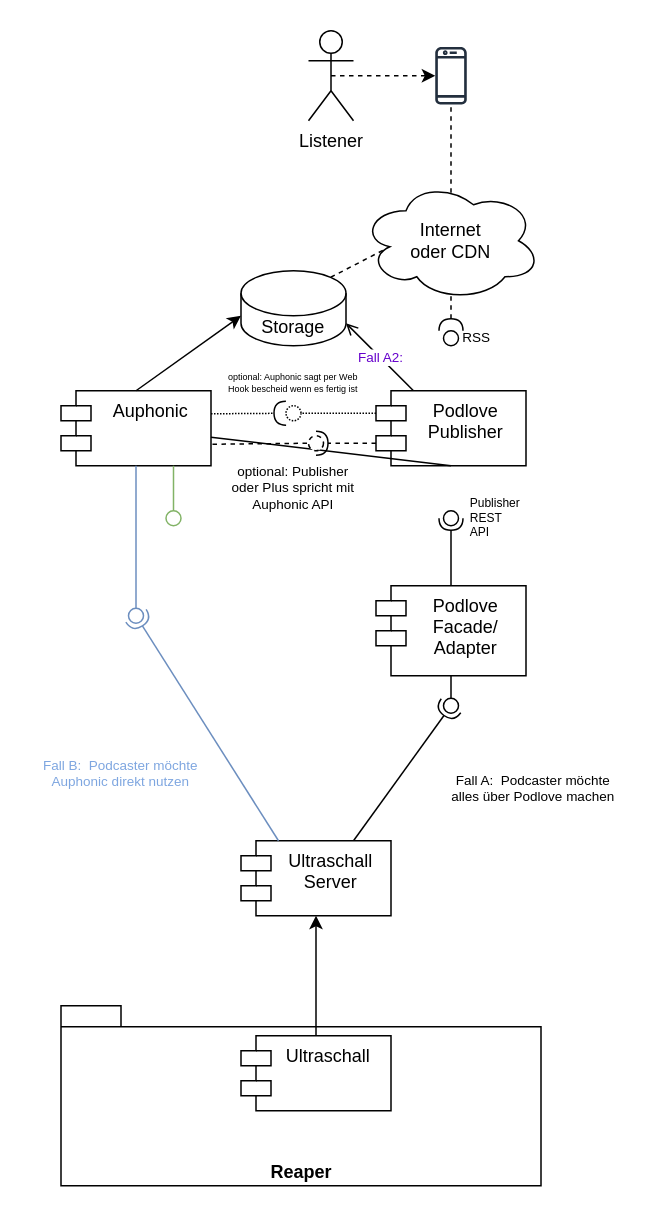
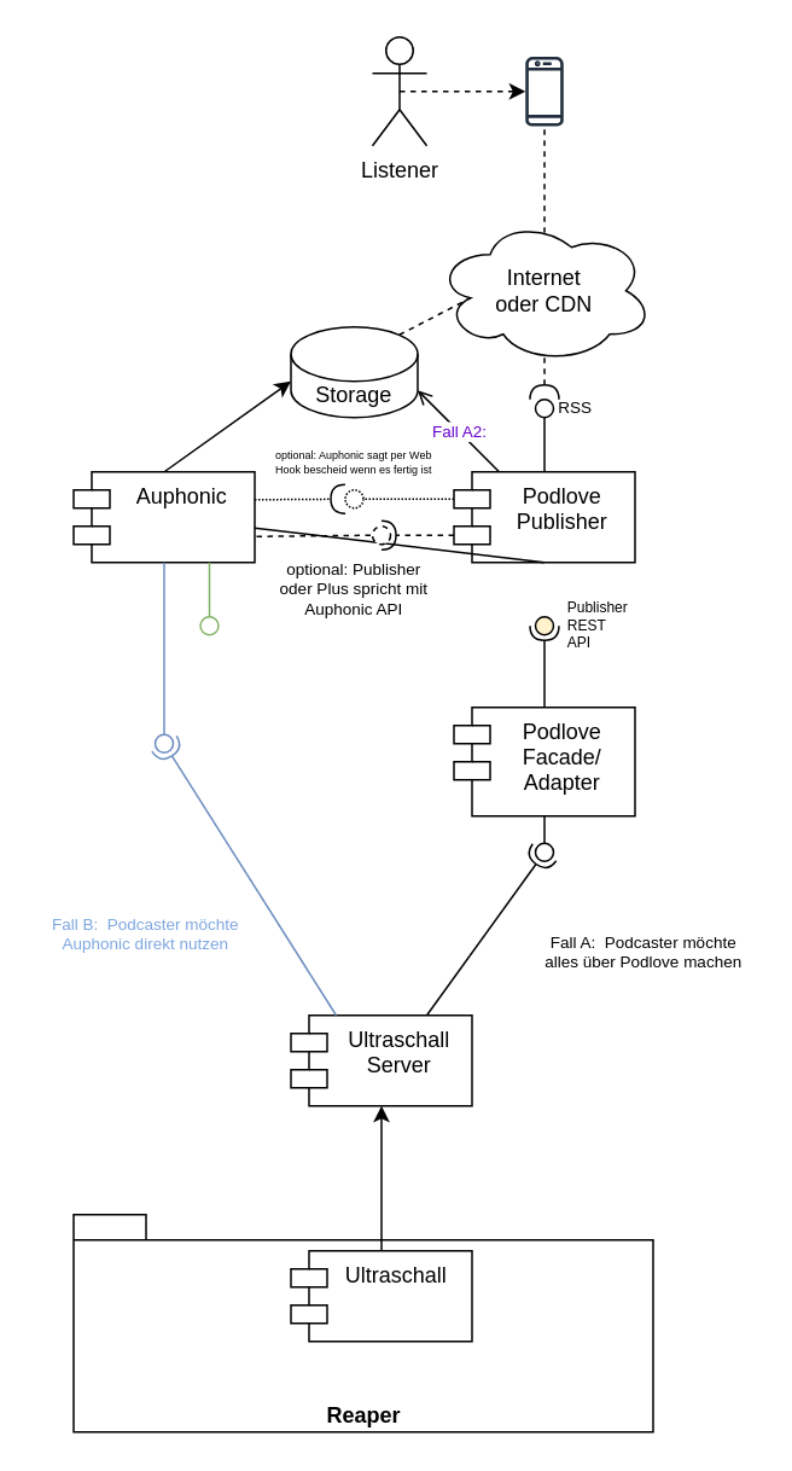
  <mxCell id="0" />
  <mxCell id="1" parent="0" />
  <mxCell id="2" value="Reaper" style="shape=folder;fontStyle=1;spacingTop=10;tabWidth=40;tabHeight=14;tabPosition=left;html=1;verticalAlign=bottom;" parent="1" vertex="1"><mxGeometry x="40" y="670" width="320" height="120" as="geometry" /></mxCell>
  <mxCell id="3" value="" style="rounded=0;orthogonalLoop=1;jettySize=auto;html=1;endArrow=none;endFill=0;exitX=0.5;exitY=1;exitDx=0;exitDy=0;entryX=0.5;entryY=0.4;entryDx=0;entryDy=0;entryPerimeter=0;" parent="1" source="6" target="5" edge="1"><mxGeometry relative="1" as="geometry"><mxPoint x="125" y="550" as="sourcePoint" /></mxGeometry></mxCell>
  <mxCell id="4" value="&lt;br&gt;&lt;br&gt;&lt;br&gt;&lt;br&gt;&lt;br&gt;&lt;br&gt;&lt;br&gt;&lt;br&gt;&lt;br&gt;" style="rounded=0;orthogonalLoop=1;jettySize=auto;html=1;endArrow=halfCircle;endFill=0;endSize=6;strokeWidth=1;entryX=0.5;entryY=0.5;entryDx=0;entryDy=0;entryPerimeter=0;exitX=0.75;exitY=0;exitDx=0;exitDy=0;" parent="1" source="14" target="5" edge="1"><mxGeometry relative="1" as="geometry"><mxPoint x="125" y="690" as="sourcePoint" /><mxPoint x="100" y="380" as="targetPoint" /></mxGeometry></mxCell>
  <mxCell id="5" value="" style="ellipse;whiteSpace=wrap;html=1;fontFamily=Helvetica;fontSize=12;fontColor=#000000;align=center;strokeColor=#000000;fillColor=#ffffff;points=[];aspect=fixed;resizable=0;" parent="1" vertex="1"><mxGeometry x="295" y="465" width="10" height="10" as="geometry" /></mxCell>
  <mxCell id="6" value="Podlove &#10;Facade/&#10;Adapter" style="shape=module;align=left;spacingLeft=20;align=center;verticalAlign=top;" parent="1" vertex="1"><mxGeometry x="250" y="390" width="100" height="60" as="geometry" /></mxCell>
  <mxCell id="7" value="Auphonic" style="shape=module;align=left;spacingLeft=20;align=center;verticalAlign=top;" parent="1" vertex="1"><mxGeometry x="40" y="260" width="100" height="50" as="geometry" /></mxCell>
  <mxCell id="8" style="edgeStyle=none;orthogonalLoop=1;jettySize=auto;html=1;exitX=0.25;exitY=0;exitDx=0;exitDy=0;entryX=1;entryY=1;entryDx=0;entryDy=-15;entryPerimeter=0;dashed=0;fontSize=9;fontColor=#7EA6E0;startArrow=none;startFill=0;endArrow=open;endFill=0;strokeColor=#000000;" edge="1" parent="1" source="10" target="24"><mxGeometry relative="1" as="geometry" /></mxCell>
  <mxCell id="9" value="Fall A2:" style="edgeLabel;html=1;align=center;verticalAlign=middle;resizable=0;points=[];fontSize=9;fontColor=#6600CC;" vertex="1" connectable="0" parent="8"><mxGeometry x="0.019" relative="1" as="geometry"><mxPoint as="offset" /></mxGeometry></mxCell>
  <mxCell id="10" value="Podlove &#10;Publisher&#10;" style="shape=module;align=left;spacingLeft=20;align=center;verticalAlign=top;" parent="1" vertex="1"><mxGeometry x="250" y="260" width="100" height="50" as="geometry" /></mxCell>
  <mxCell id="11" value="" style="rounded=0;orthogonalLoop=1;jettySize=auto;html=1;endArrow=none;endFill=0;exitX=0.5;exitY=1;exitDx=0;exitDy=0;" parent="1" source="10" target="7" edge="1"><mxGeometry relative="1" as="geometry"><mxPoint x="290" y="345" as="sourcePoint" /></mxGeometry></mxCell>
  <mxCell id="12" value="" style="rounded=0;orthogonalLoop=1;jettySize=auto;html=1;endArrow=halfCircle;endFill=0;endSize=6;strokeWidth=1;exitX=0.5;exitY=0;exitDx=0;exitDy=0;entryX=0.5;entryY=0.5;entryDx=0;entryDy=0;entryPerimeter=0;" parent="1" source="6" target="13" edge="1"><mxGeometry relative="1" as="geometry"><mxPoint x="330" y="345" as="sourcePoint" /><mxPoint x="300" y="350" as="targetPoint" /></mxGeometry></mxCell>
- <mxCell id="13" value="Publisher REST API" style="ellipse;whiteSpace=wrap;html=1;fontFamily=Helvetica;fontSize=8;fontColor=#000000;align=left;strokeColor=#000000;fillColor=#ffffff;points=[];aspect=fixed;resizable=0;spacingLeft=16;" parent="1" vertex="1"><mxGeometry x="295" y="340" width="10" height="10" as="geometry" /></mxCell>
+ <mxCell id="13" value="Publisher REST API" style="ellipse;whiteSpace=wrap;html=1;fontFamily=Helvetica;fontSize=8;fontColor=#000000;align=left;strokeColor=#000000;fillColor=#fff2cc;points=[];aspect=fixed;resizable=0;spacingLeft=16;" parent="1" vertex="1"><mxGeometry x="295" y="340" width="10" height="10" as="geometry" /></mxCell>
  <mxCell id="14" value="Ultraschall &#10;Server" style="shape=module;align=left;spacingLeft=20;align=center;verticalAlign=top;" parent="1" vertex="1"><mxGeometry x="160" y="560" width="100" height="50" as="geometry" /></mxCell>
  <mxCell id="15" value="" style="rounded=0;orthogonalLoop=1;jettySize=auto;html=1;endArrow=none;endFill=0;exitX=0.5;exitY=1;exitDx=0;exitDy=0;fillColor=#dae8fc;strokeColor=#6c8ebf;" parent="1" source="7" target="17" edge="1"><mxGeometry relative="1" as="geometry"><mxPoint x="80" y="410" as="sourcePoint" /></mxGeometry></mxCell>
  <mxCell id="16" value="" style="rounded=0;orthogonalLoop=1;jettySize=auto;html=1;endArrow=halfCircle;endFill=0;endSize=6;strokeWidth=1;exitX=0.25;exitY=0;exitDx=0;exitDy=0;entryX=0.5;entryY=0.5;entryDx=0;entryDy=0;entryPerimeter=0;fillColor=#dae8fc;strokeColor=#6c8ebf;" parent="1" source="14" target="17" edge="1"><mxGeometry relative="1" as="geometry"><mxPoint x="100" y="470" as="sourcePoint" /><mxPoint x="80" y="410" as="targetPoint" /></mxGeometry></mxCell>
  <mxCell id="17" value="" style="ellipse;whiteSpace=wrap;html=1;fontFamily=Helvetica;fontSize=12;align=center;strokeColor=#6c8ebf;points=[];aspect=fixed;resizable=0;fillColor=none;" parent="1" vertex="1"><mxGeometry x="85" y="405" width="10" height="10" as="geometry" /></mxCell>
  <mxCell id="18" style="edgeStyle=orthogonalEdgeStyle;orthogonalLoop=1;jettySize=auto;html=1;exitX=0.5;exitY=0;exitDx=0;exitDy=0;curved=1;" parent="1" source="19" target="14" edge="1"><mxGeometry relative="1" as="geometry" /></mxCell>
  <mxCell id="19" value="Ultraschall " style="shape=module;align=left;spacingLeft=20;align=center;verticalAlign=top;" parent="1" vertex="1"><mxGeometry x="160" y="690" width="100" height="50" as="geometry" /></mxCell>
  <mxCell id="20" value="" style="rounded=0;orthogonalLoop=1;jettySize=auto;html=1;endArrow=none;endFill=0;exitX=1.01;exitY=0.713;exitDx=0;exitDy=0;dashed=1;exitPerimeter=0;" parent="1" source="7" target="22" edge="1"><mxGeometry relative="1" as="geometry"><mxPoint x="190" y="285" as="sourcePoint" /></mxGeometry></mxCell>
  <mxCell id="21" value="" style="rounded=0;orthogonalLoop=1;jettySize=auto;html=1;endArrow=halfCircle;endFill=0;entryX=0.5;entryY=0.5;entryDx=0;entryDy=0;endSize=6;strokeWidth=1;exitX=0;exitY=0;exitDx=0;exitDy=35;exitPerimeter=0;dashed=1;" parent="1" source="10" target="22" edge="1"><mxGeometry relative="1" as="geometry"><mxPoint x="230" y="285" as="sourcePoint" /></mxGeometry></mxCell>
  <mxCell id="22" value="" style="ellipse;whiteSpace=wrap;html=1;fontFamily=Helvetica;fontSize=12;fontColor=#000000;align=center;strokeColor=#000000;fillColor=#ffffff;points=[];aspect=fixed;resizable=0;dashed=1;" parent="1" vertex="1"><mxGeometry x="205" y="290" width="10" height="10" as="geometry" /></mxCell>
  <mxCell id="23" style="orthogonalLoop=1;jettySize=auto;html=1;exitX=0.855;exitY=0;exitDx=0;exitDy=4.35;exitPerimeter=0;entryX=0.16;entryY=0.55;entryDx=0;entryDy=0;entryPerimeter=0;dashed=1;fontSize=9;startArrow=none;startFill=0;endArrow=none;endFill=0;" edge="1" parent="1" source="24" target="26"><mxGeometry relative="1" as="geometry" /></mxCell>
  <mxCell id="24" value="Storage" style="shape=cylinder3;whiteSpace=wrap;html=1;boundedLbl=1;backgroundOutline=1;size=15;" parent="1" vertex="1"><mxGeometry x="160" y="180" width="70" height="50" as="geometry" /></mxCell>
  <mxCell id="25" style="edgeStyle=orthogonalEdgeStyle;rounded=1;orthogonalLoop=1;jettySize=auto;html=1;dashed=1;fontSize=9;endArrow=none;endFill=0;startArrow=halfCircle;startFill=0;" edge="1" parent="1" source="30" target="34"><mxGeometry relative="1" as="geometry" /></mxCell>
  <mxCell id="26" value="Internet &lt;br&gt;oder CDN" style="ellipse;shape=cloud;whiteSpace=wrap;html=1;" parent="1" vertex="1"><mxGeometry x="240" y="120" width="120" height="80" as="geometry" /></mxCell>
  <mxCell id="27" value="" style="rounded=0;orthogonalLoop=1;jettySize=auto;html=1;endArrow=none;endFill=0;exitX=0.75;exitY=1;exitDx=0;exitDy=0;fillColor=#d5e8d4;strokeColor=#82b366;" parent="1" source="7" target="28" edge="1"><mxGeometry relative="1" as="geometry"><mxPoint x="120" y="345" as="sourcePoint" /></mxGeometry></mxCell>
  <mxCell id="28" value="" style="ellipse;whiteSpace=wrap;html=1;fontFamily=Helvetica;fontSize=12;align=center;strokeColor=#82b366;points=[];aspect=fixed;resizable=0;fillColor=none;" parent="1" vertex="1"><mxGeometry x="110" y="340" width="10" height="10" as="geometry" /></mxCell>
+ <mxCell id="29" value="" style="rounded=0;orthogonalLoop=1;jettySize=auto;html=1;endArrow=none;endFill=0;exitX=0.5;exitY=0;exitDx=0;exitDy=0;" parent="1" source="10" target="30" edge="1"><mxGeometry relative="1" as="geometry"><mxPoint x="320" y="215" as="sourcePoint" /></mxGeometry></mxCell>
  <mxCell id="30" value="RSS" style="ellipse;whiteSpace=wrap;html=1;fontFamily=Helvetica;fontSize=9;fontColor=#000000;align=left;strokeColor=#000000;fillColor=#ffffff;points=[];aspect=fixed;resizable=0;spacingLeft=11;" parent="1" vertex="1"><mxGeometry x="295" y="220" width="10" height="10" as="geometry" /></mxCell>
  <mxCell id="31" value="" style="endArrow=classic;html=1;entryX=0;entryY=0;entryDx=0;entryDy=30;entryPerimeter=0;" edge="1" parent="1" target="24"><mxGeometry width="50" height="50" relative="1" as="geometry"><mxPoint x="90" y="260" as="sourcePoint" /><mxPoint x="140" y="210" as="targetPoint" /></mxGeometry></mxCell>
  <mxCell id="32" style="edgeStyle=orthogonalEdgeStyle;rounded=1;orthogonalLoop=1;jettySize=auto;html=1;exitX=0.5;exitY=0.5;exitDx=0;exitDy=0;exitPerimeter=0;fontSize=9;dashed=1;" edge="1" parent="1" source="33" target="34"><mxGeometry relative="1" as="geometry"><mxPoint x="300" y="80" as="targetPoint" /></mxGeometry></mxCell>
  <mxCell id="33" value="Listener" style="shape=umlActor;verticalLabelPosition=bottom;verticalAlign=top;html=1;outlineConnect=0;" vertex="1" parent="1"><mxGeometry x="205" y="20" width="30" height="60" as="geometry" /></mxCell>
  <mxCell id="34" value="" style="outlineConnect=0;fontColor=#232F3E;gradientColor=none;fillColor=#232F3E;strokeColor=none;dashed=0;verticalLabelPosition=bottom;verticalAlign=top;align=center;html=1;fontSize=12;fontStyle=0;aspect=fixed;pointerEvents=1;shape=mxgraph.aws4.mobile_client;" vertex="1" parent="1"><mxGeometry x="289.49" y="30" width="21.03" height="40" as="geometry" /></mxCell>
  <mxCell id="35" value="Fall A: &amp;nbsp;Podcaster möchte alles über Podlove machen" style="text;html=1;strokeColor=none;fillColor=none;align=center;verticalAlign=middle;whiteSpace=wrap;rounded=0;fontSize=9;" vertex="1" parent="1"><mxGeometry x="295" y="500" width="120" height="50" as="geometry" /></mxCell>
  <mxCell id="36" value="Fall B: &amp;nbsp;Podcaster möchte Auphonic direkt nutzen" style="text;html=1;align=center;verticalAlign=middle;whiteSpace=wrap;rounded=0;fontSize=9;fontColor=#7EA6E0;" vertex="1" parent="1"><mxGeometry x="20" y="490" width="120" height="50" as="geometry" /></mxCell>
  <mxCell id="37" value="optional: Publisher oder Plus spricht mit Auphonic API" style="text;html=1;strokeColor=none;fillColor=none;align=center;verticalAlign=middle;whiteSpace=wrap;rounded=0;fontSize=9;" vertex="1" parent="1"><mxGeometry x="150" y="300" width="90" height="50" as="geometry" /></mxCell>
  <mxCell id="38" value="" style="rounded=0;orthogonalLoop=1;jettySize=auto;html=1;endArrow=none;endFill=0;exitX=0;exitY=0;exitDx=0;exitDy=15;dashed=1;exitPerimeter=0;dashPattern=1 1;" edge="1" parent="1" target="40" source="10"><mxGeometry relative="1" as="geometry"><mxPoint x="150" y="295" as="sourcePoint" /></mxGeometry></mxCell>
  <mxCell id="39" value="" style="rounded=0;orthogonalLoop=1;jettySize=auto;html=1;endArrow=halfCircle;endFill=0;endSize=6;strokeWidth=1;exitX=1;exitY=0.307;exitDx=0;exitDy=0;dashed=1;exitPerimeter=0;dashPattern=1 1;" edge="1" parent="1" target="40" source="7"><mxGeometry relative="1" as="geometry"><mxPoint x="270" y="295" as="sourcePoint" /><mxPoint x="190" y="273" as="targetPoint" /><Array as="points" /></mxGeometry></mxCell>
  <mxCell id="40" value="" style="ellipse;whiteSpace=wrap;html=1;fontFamily=Helvetica;fontSize=12;fontColor=#000000;align=center;strokeColor=#000000;fillColor=#ffffff;points=[];aspect=fixed;resizable=0;dashed=1;dashPattern=1 1;" vertex="1" parent="1"><mxGeometry x="190" y="270" width="10" height="10" as="geometry" /></mxCell>
  <mxCell id="41" value="optional: Auphonic sagt per Web Hook bescheid wenn es fertig ist" style="text;html=1;strokeColor=none;fillColor=none;align=center;verticalAlign=middle;whiteSpace=wrap;rounded=0;fontSize=6;dashed=1;dashPattern=1 2;" vertex="1" parent="1"><mxGeometry x="150" y="240" width="90" height="30" as="geometry" /></mxCell>
